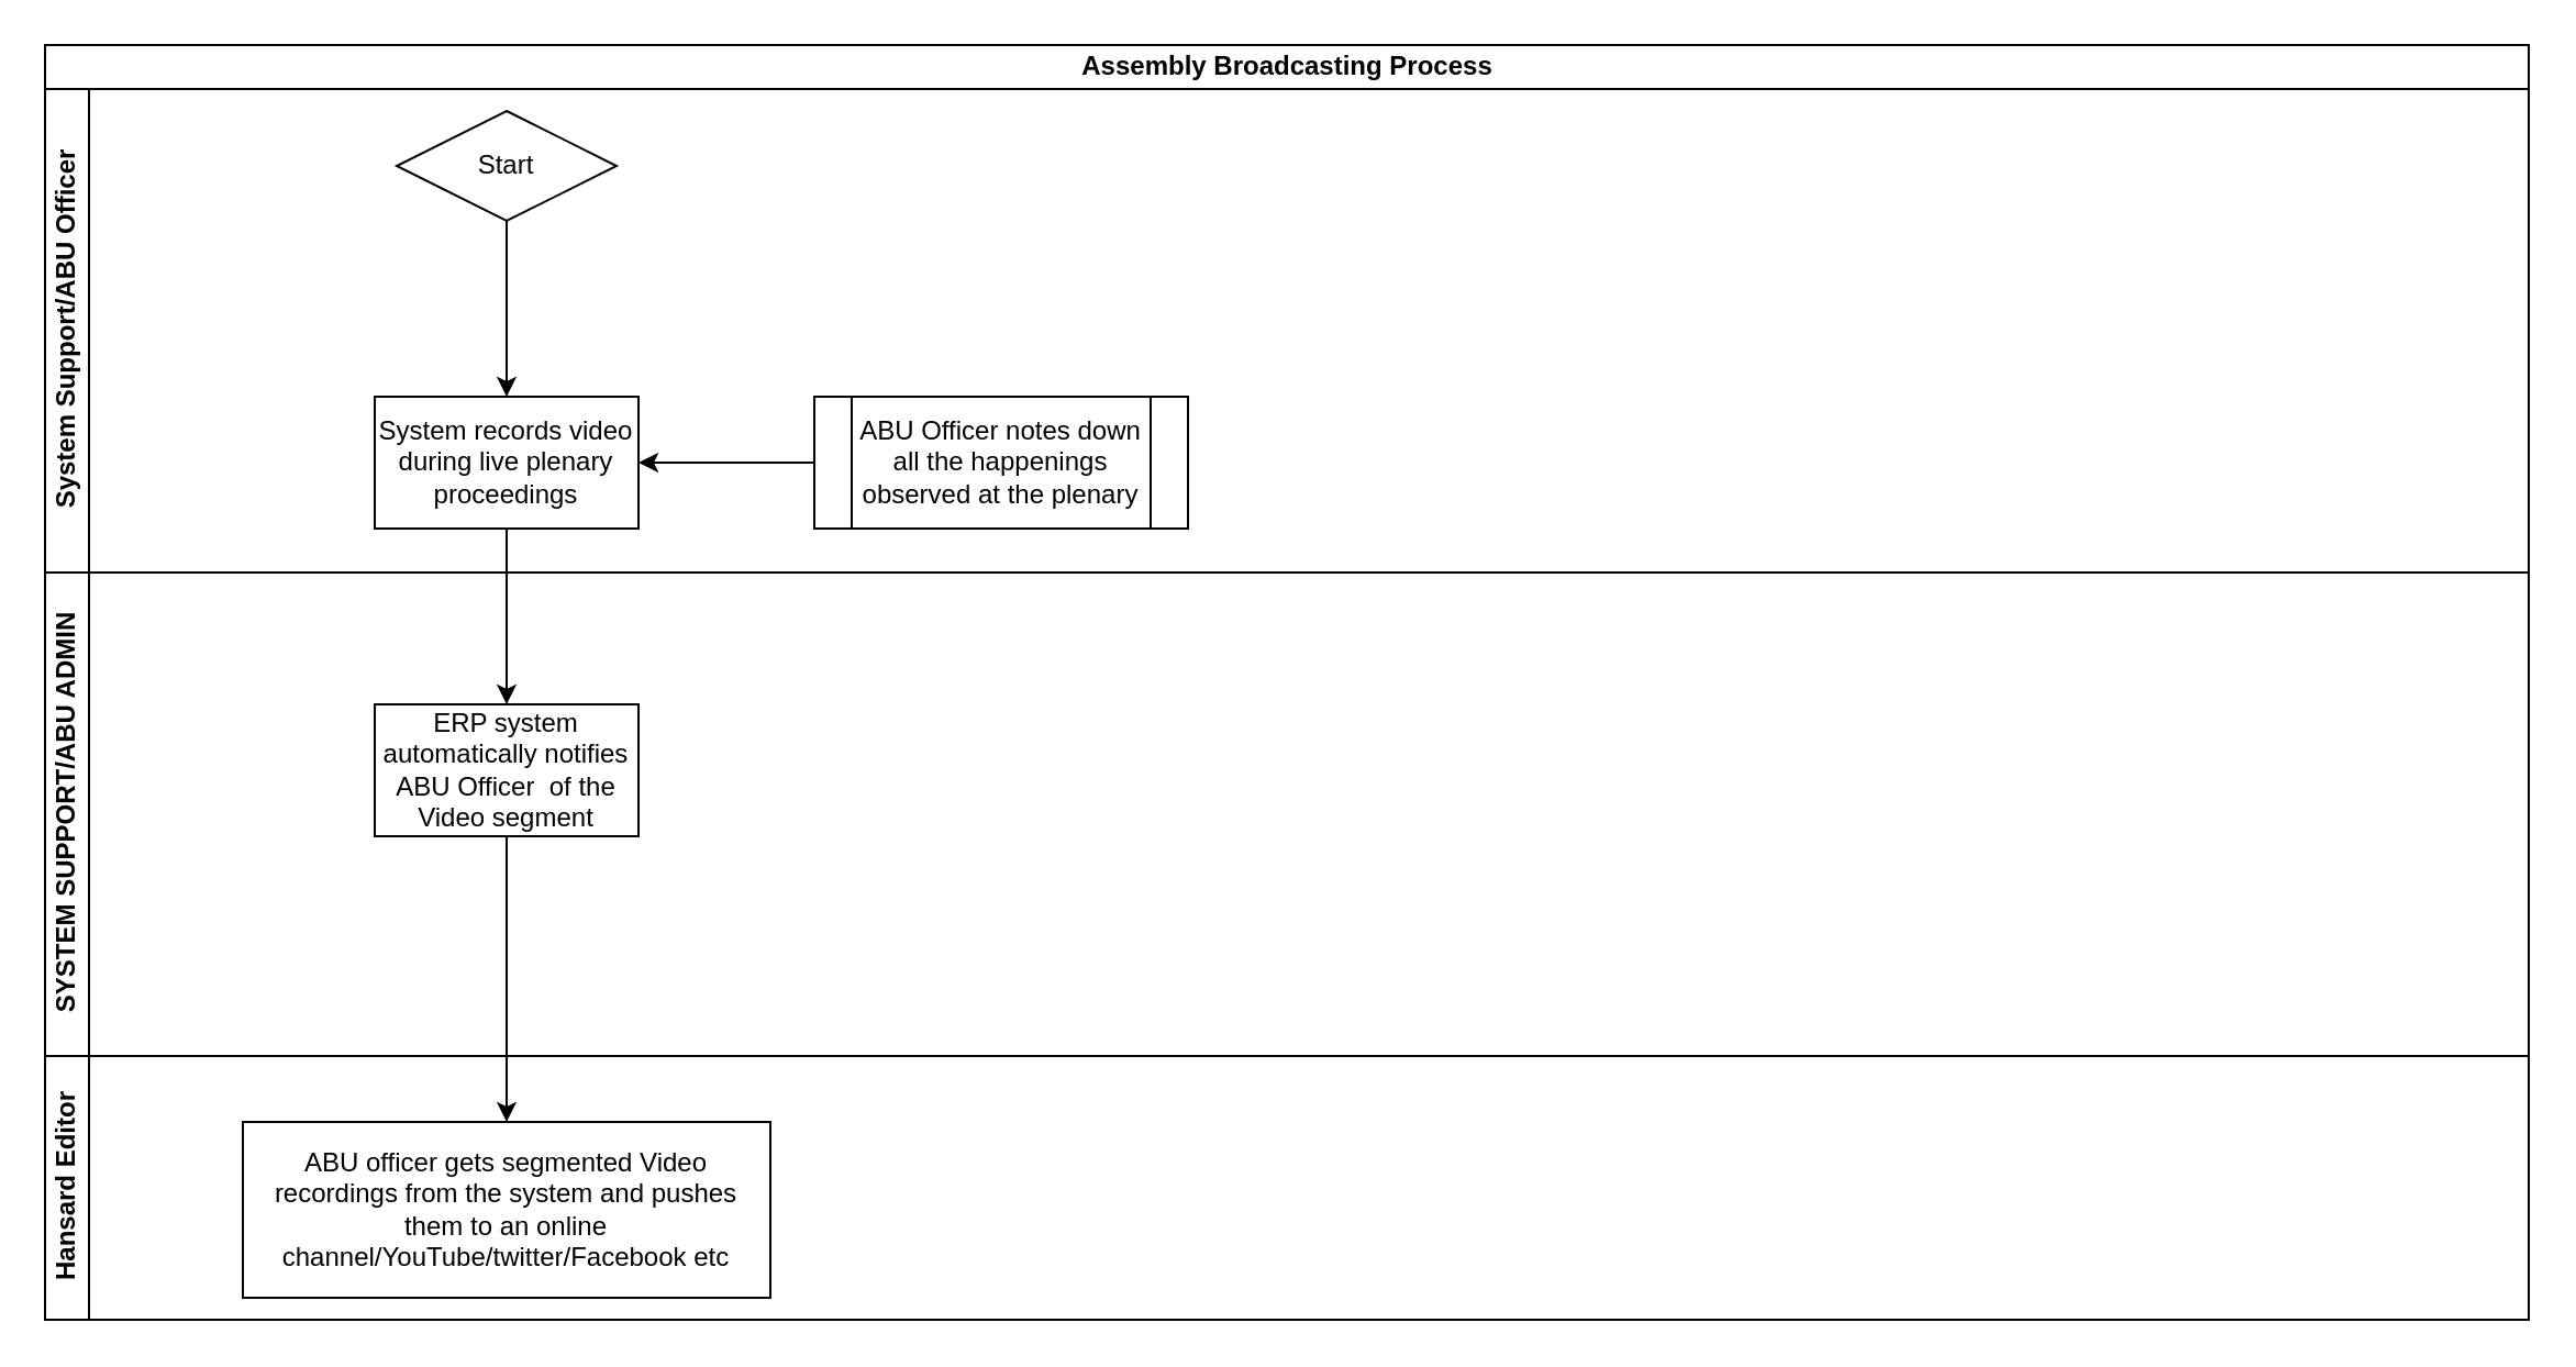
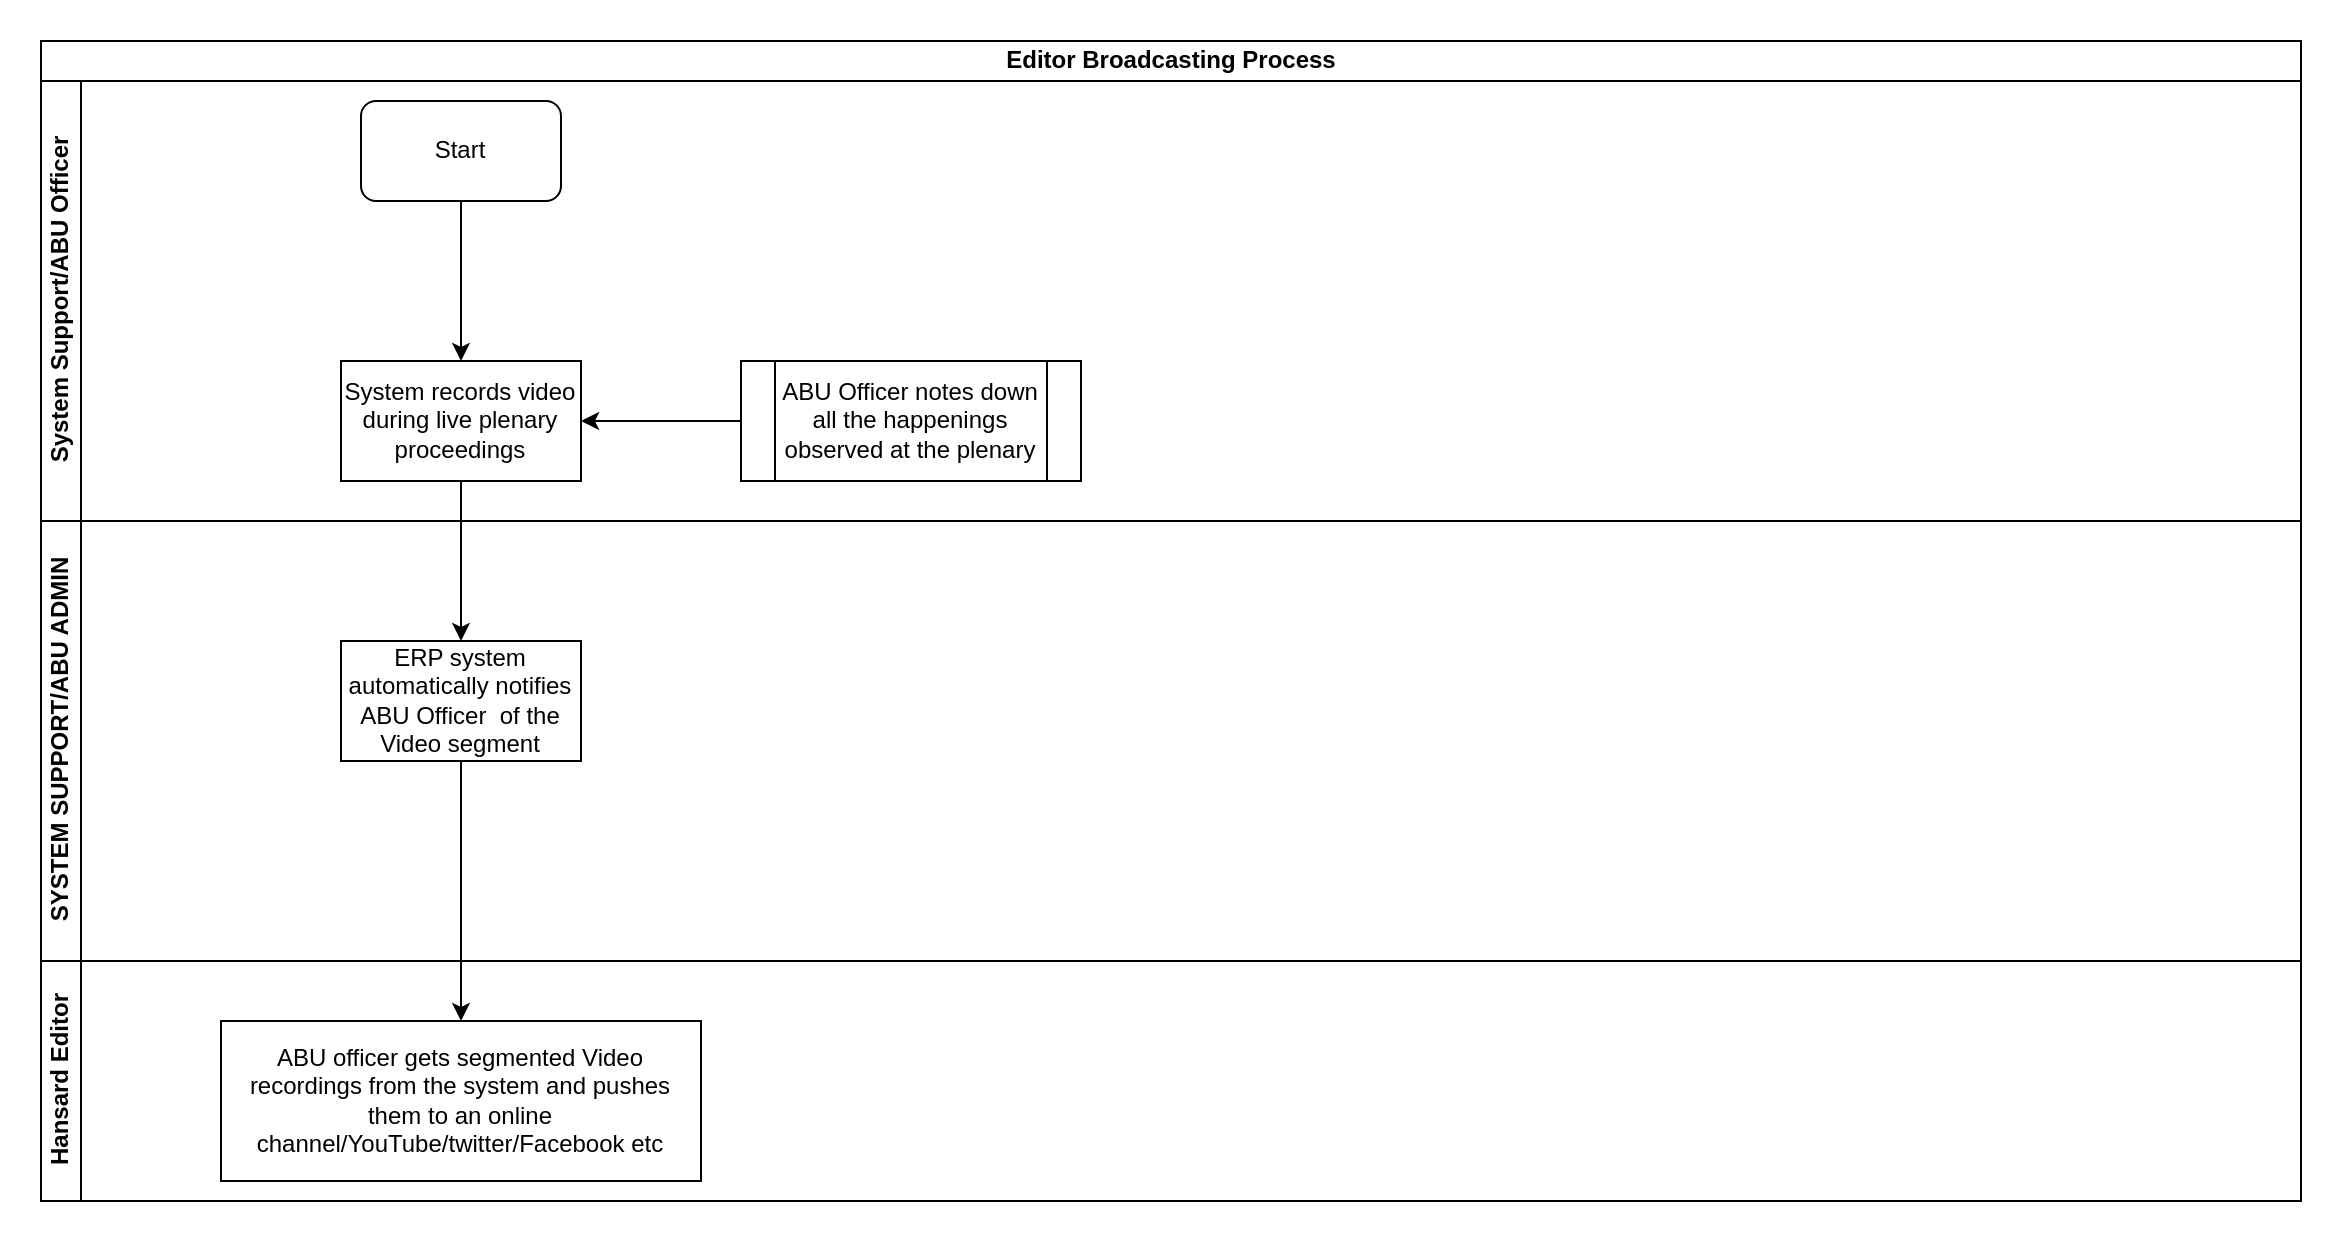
  <mxCell id="0" />
  <mxCell id="1" parent="0" />
- <mxCell id="2" value="Assembly Broadcasting Process" style="swimlane;html=1;childLayout=stackLayout;resizeParent=1;resizeParentMax=0;horizontal=1;startSize=20;horizontalStack=0;" vertex="1" parent="1"><mxGeometry x="20" y="20" width="1130" height="580" as="geometry" /></mxCell>
+ <mxCell id="2" value="Editor Broadcasting Process" style="swimlane;html=1;childLayout=stackLayout;resizeParent=1;resizeParentMax=0;horizontal=1;startSize=20;horizontalStack=0;" vertex="1" parent="1"><mxGeometry x="20" y="20" width="1130" height="580" as="geometry" /></mxCell>
  <mxCell id="3" value="System Support/ABU Officer" style="swimlane;html=1;startSize=20;horizontal=0;" vertex="1" parent="2"><mxGeometry y="20" width="1130" height="220" as="geometry" /></mxCell>
- <mxCell id="4" value="Start" style="rhombus;whiteSpace=wrap;html=1;" vertex="1" parent="3"><mxGeometry x="160" y="10" width="100" height="50" as="geometry" /></mxCell>
+ <mxCell id="4" value="Start" style="rounded=1;whiteSpace=wrap;html=1;" vertex="1" parent="3"><mxGeometry x="160" y="10" width="100" height="50" as="geometry" /></mxCell>
  <mxCell id="5" value="System records video during live plenary proceedings" style="rounded=0;whiteSpace=wrap;html=1;" vertex="1" parent="3"><mxGeometry x="150" y="140" width="120" height="60" as="geometry" /></mxCell>
  <mxCell id="6" value="" style="edgeStyle=orthogonalEdgeStyle;rounded=0;orthogonalLoop=1;jettySize=auto;html=1;entryX=0.5;entryY=0;entryDx=0;entryDy=0;" edge="1" parent="3" source="4" target="5"><mxGeometry relative="1" as="geometry"><mxPoint x="210" y="125" as="targetPoint" /></mxGeometry></mxCell>
  <mxCell id="7" value="" style="edgeStyle=orthogonalEdgeStyle;rounded=0;orthogonalLoop=1;jettySize=auto;html=1;entryX=1;entryY=0.5;entryDx=0;entryDy=0;" edge="1" parent="3" source="8" target="5"><mxGeometry relative="1" as="geometry"><mxPoint x="330" y="170" as="targetPoint" /></mxGeometry></mxCell>
  <mxCell id="8" value="ABU Officer notes down all the happenings observed at the plenary" style="shape=process;whiteSpace=wrap;html=1;backgroundOutline=1;" vertex="1" parent="3"><mxGeometry x="350" y="140" width="170" height="60" as="geometry" /></mxCell>
  <mxCell id="9" value="SYSTEM SUPPORT/ABU ADMIN" style="swimlane;html=1;startSize=20;horizontal=0;" vertex="1" parent="2"><mxGeometry y="240" width="1130" height="220" as="geometry" /></mxCell>
  <mxCell id="10" value="ERP system automatically notifies ABU Officer&amp;nbsp; of the Video segment" style="whiteSpace=wrap;html=1;rounded=0;" vertex="1" parent="9"><mxGeometry x="150" y="60" width="120" height="60" as="geometry" /></mxCell>
  <mxCell id="11" value="Hansard Editor" style="swimlane;html=1;startSize=20;horizontal=0;" vertex="1" parent="2"><mxGeometry y="460" width="1130" height="120" as="geometry" /></mxCell>
  <mxCell id="12" value="ABU officer gets segmented Video recordings from the system and pushes them to an online channel/YouTube/twitter/Facebook etc" style="whiteSpace=wrap;html=1;rounded=0;" vertex="1" parent="11"><mxGeometry x="90" y="30" width="240" height="80" as="geometry" /></mxCell>
  <mxCell id="13" value="" style="edgeStyle=orthogonalEdgeStyle;rounded=0;orthogonalLoop=1;jettySize=auto;html=1;" edge="1" parent="2" source="5" target="10"><mxGeometry relative="1" as="geometry" /></mxCell>
  <mxCell id="14" value="" style="edgeStyle=orthogonalEdgeStyle;rounded=0;orthogonalLoop=1;jettySize=auto;html=1;" edge="1" parent="2" source="10" target="12"><mxGeometry relative="1" as="geometry" /></mxCell>
